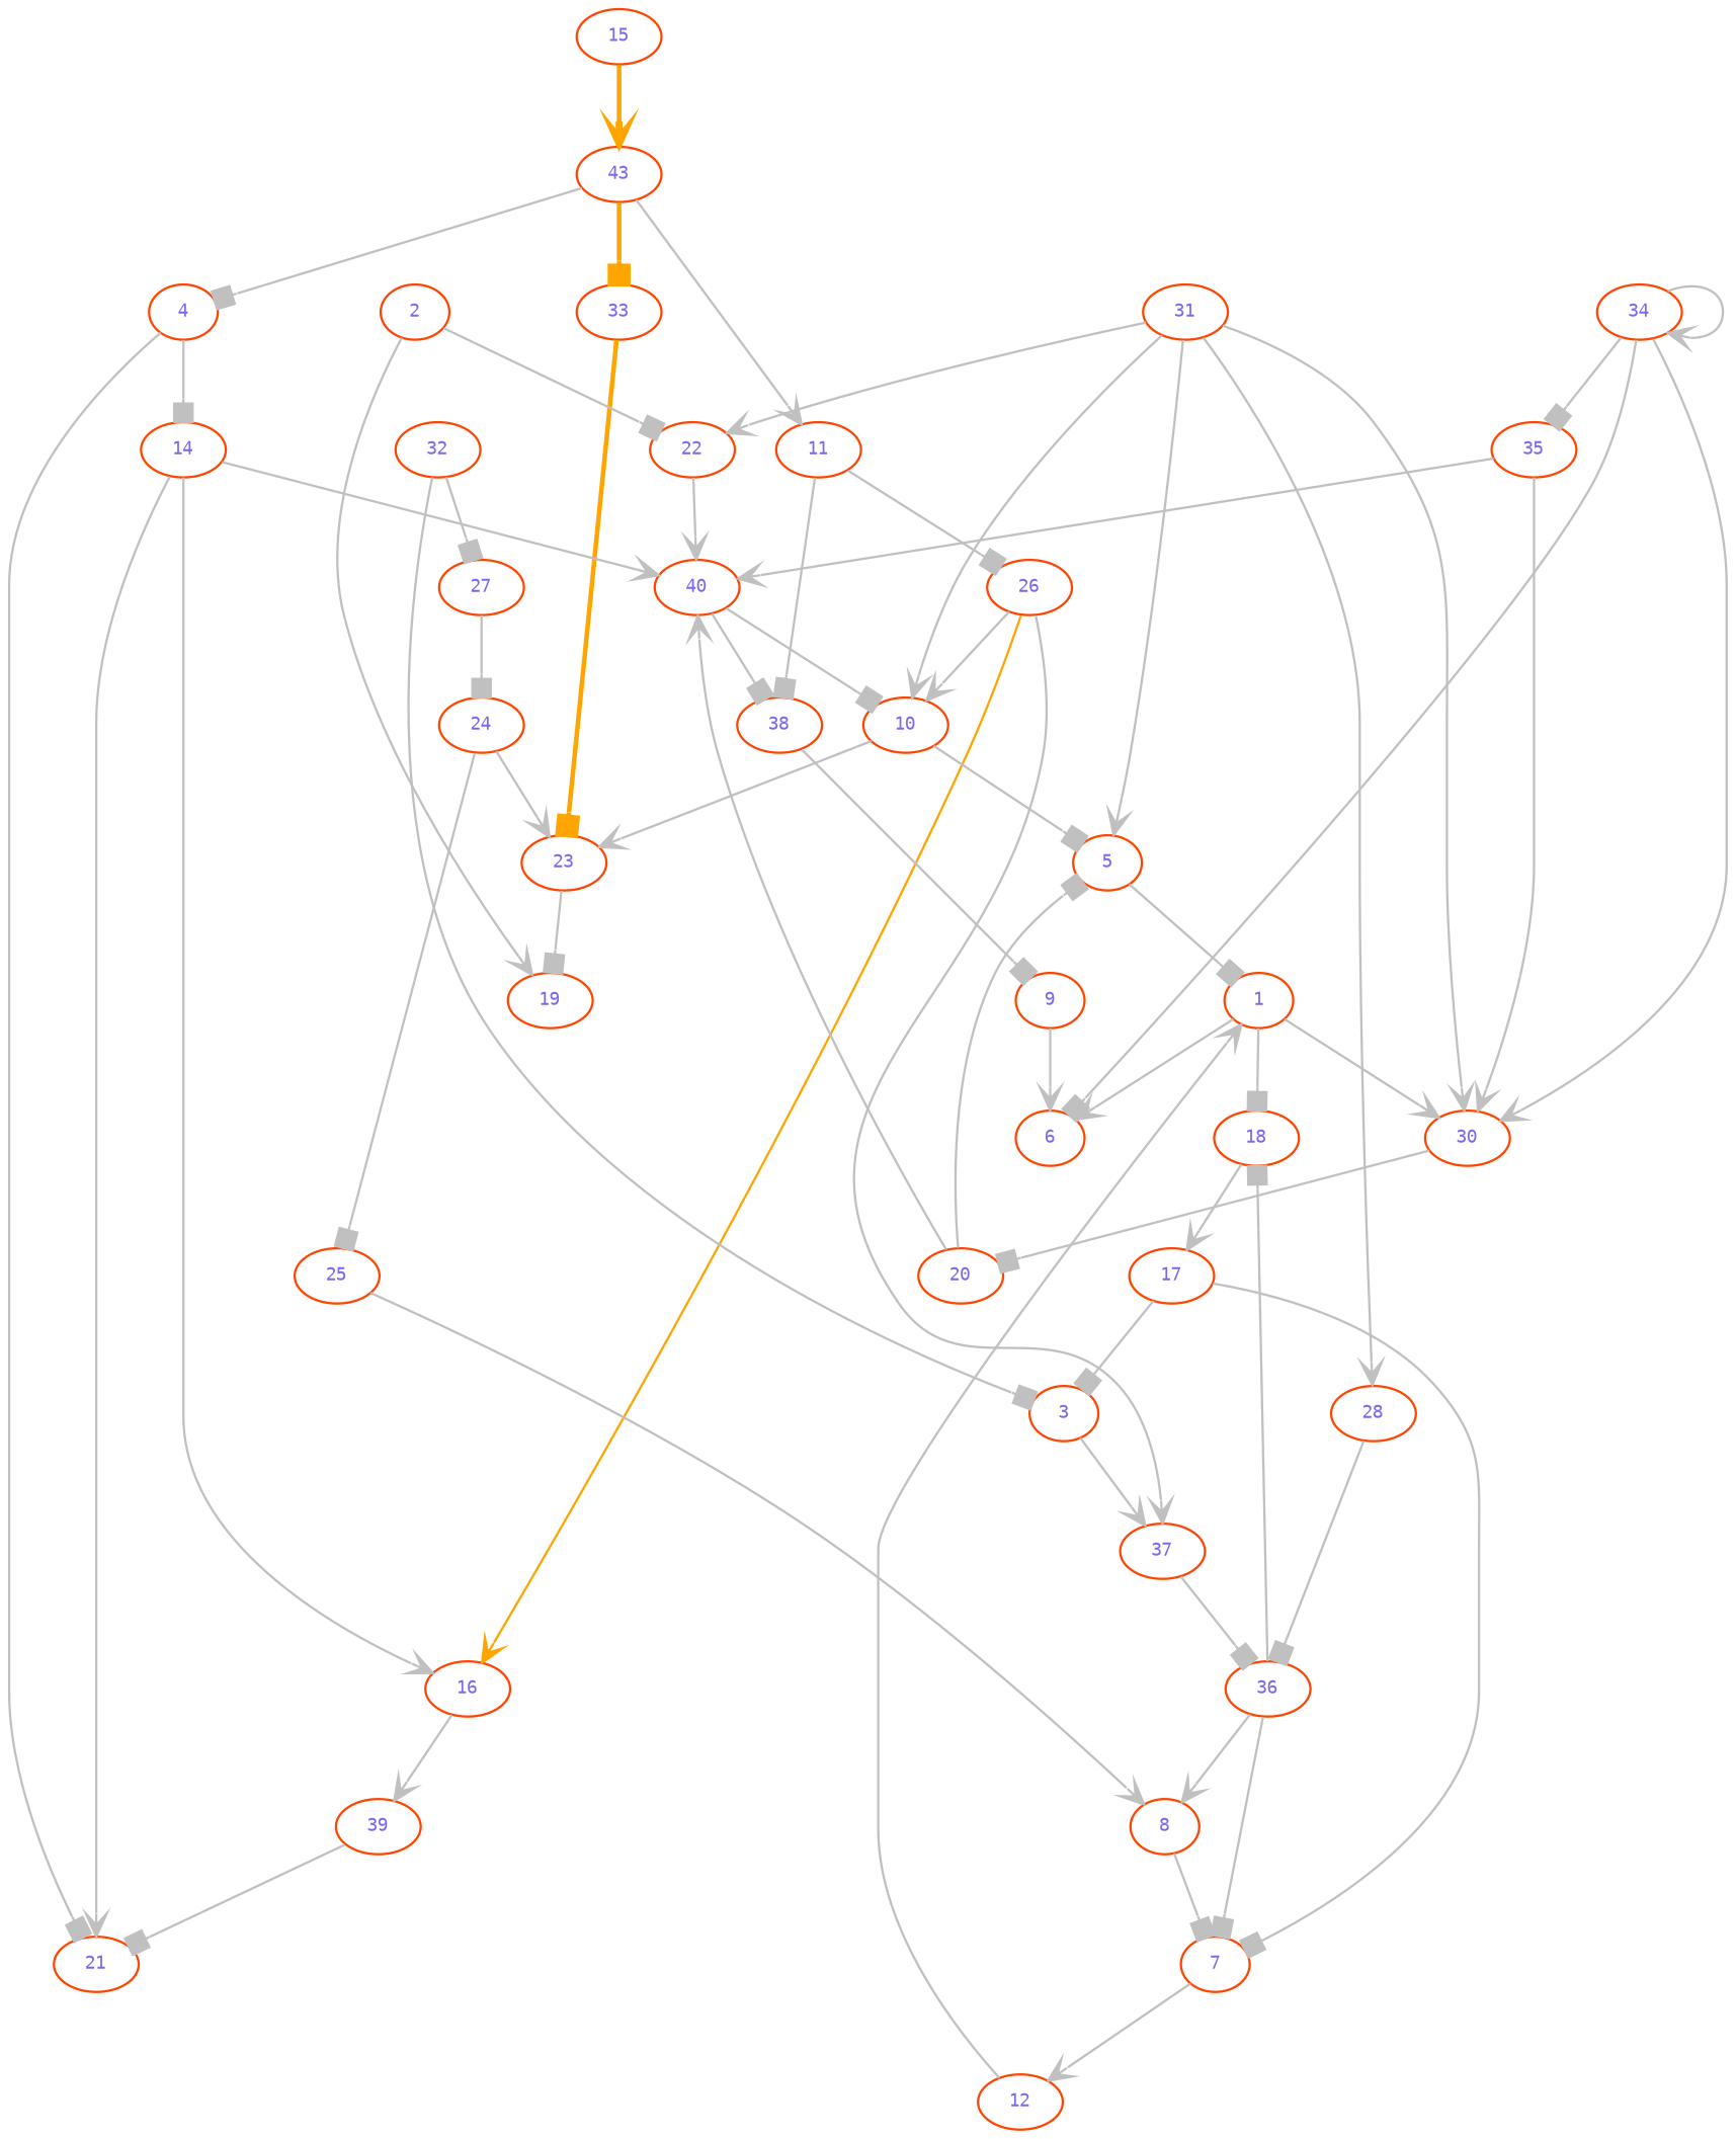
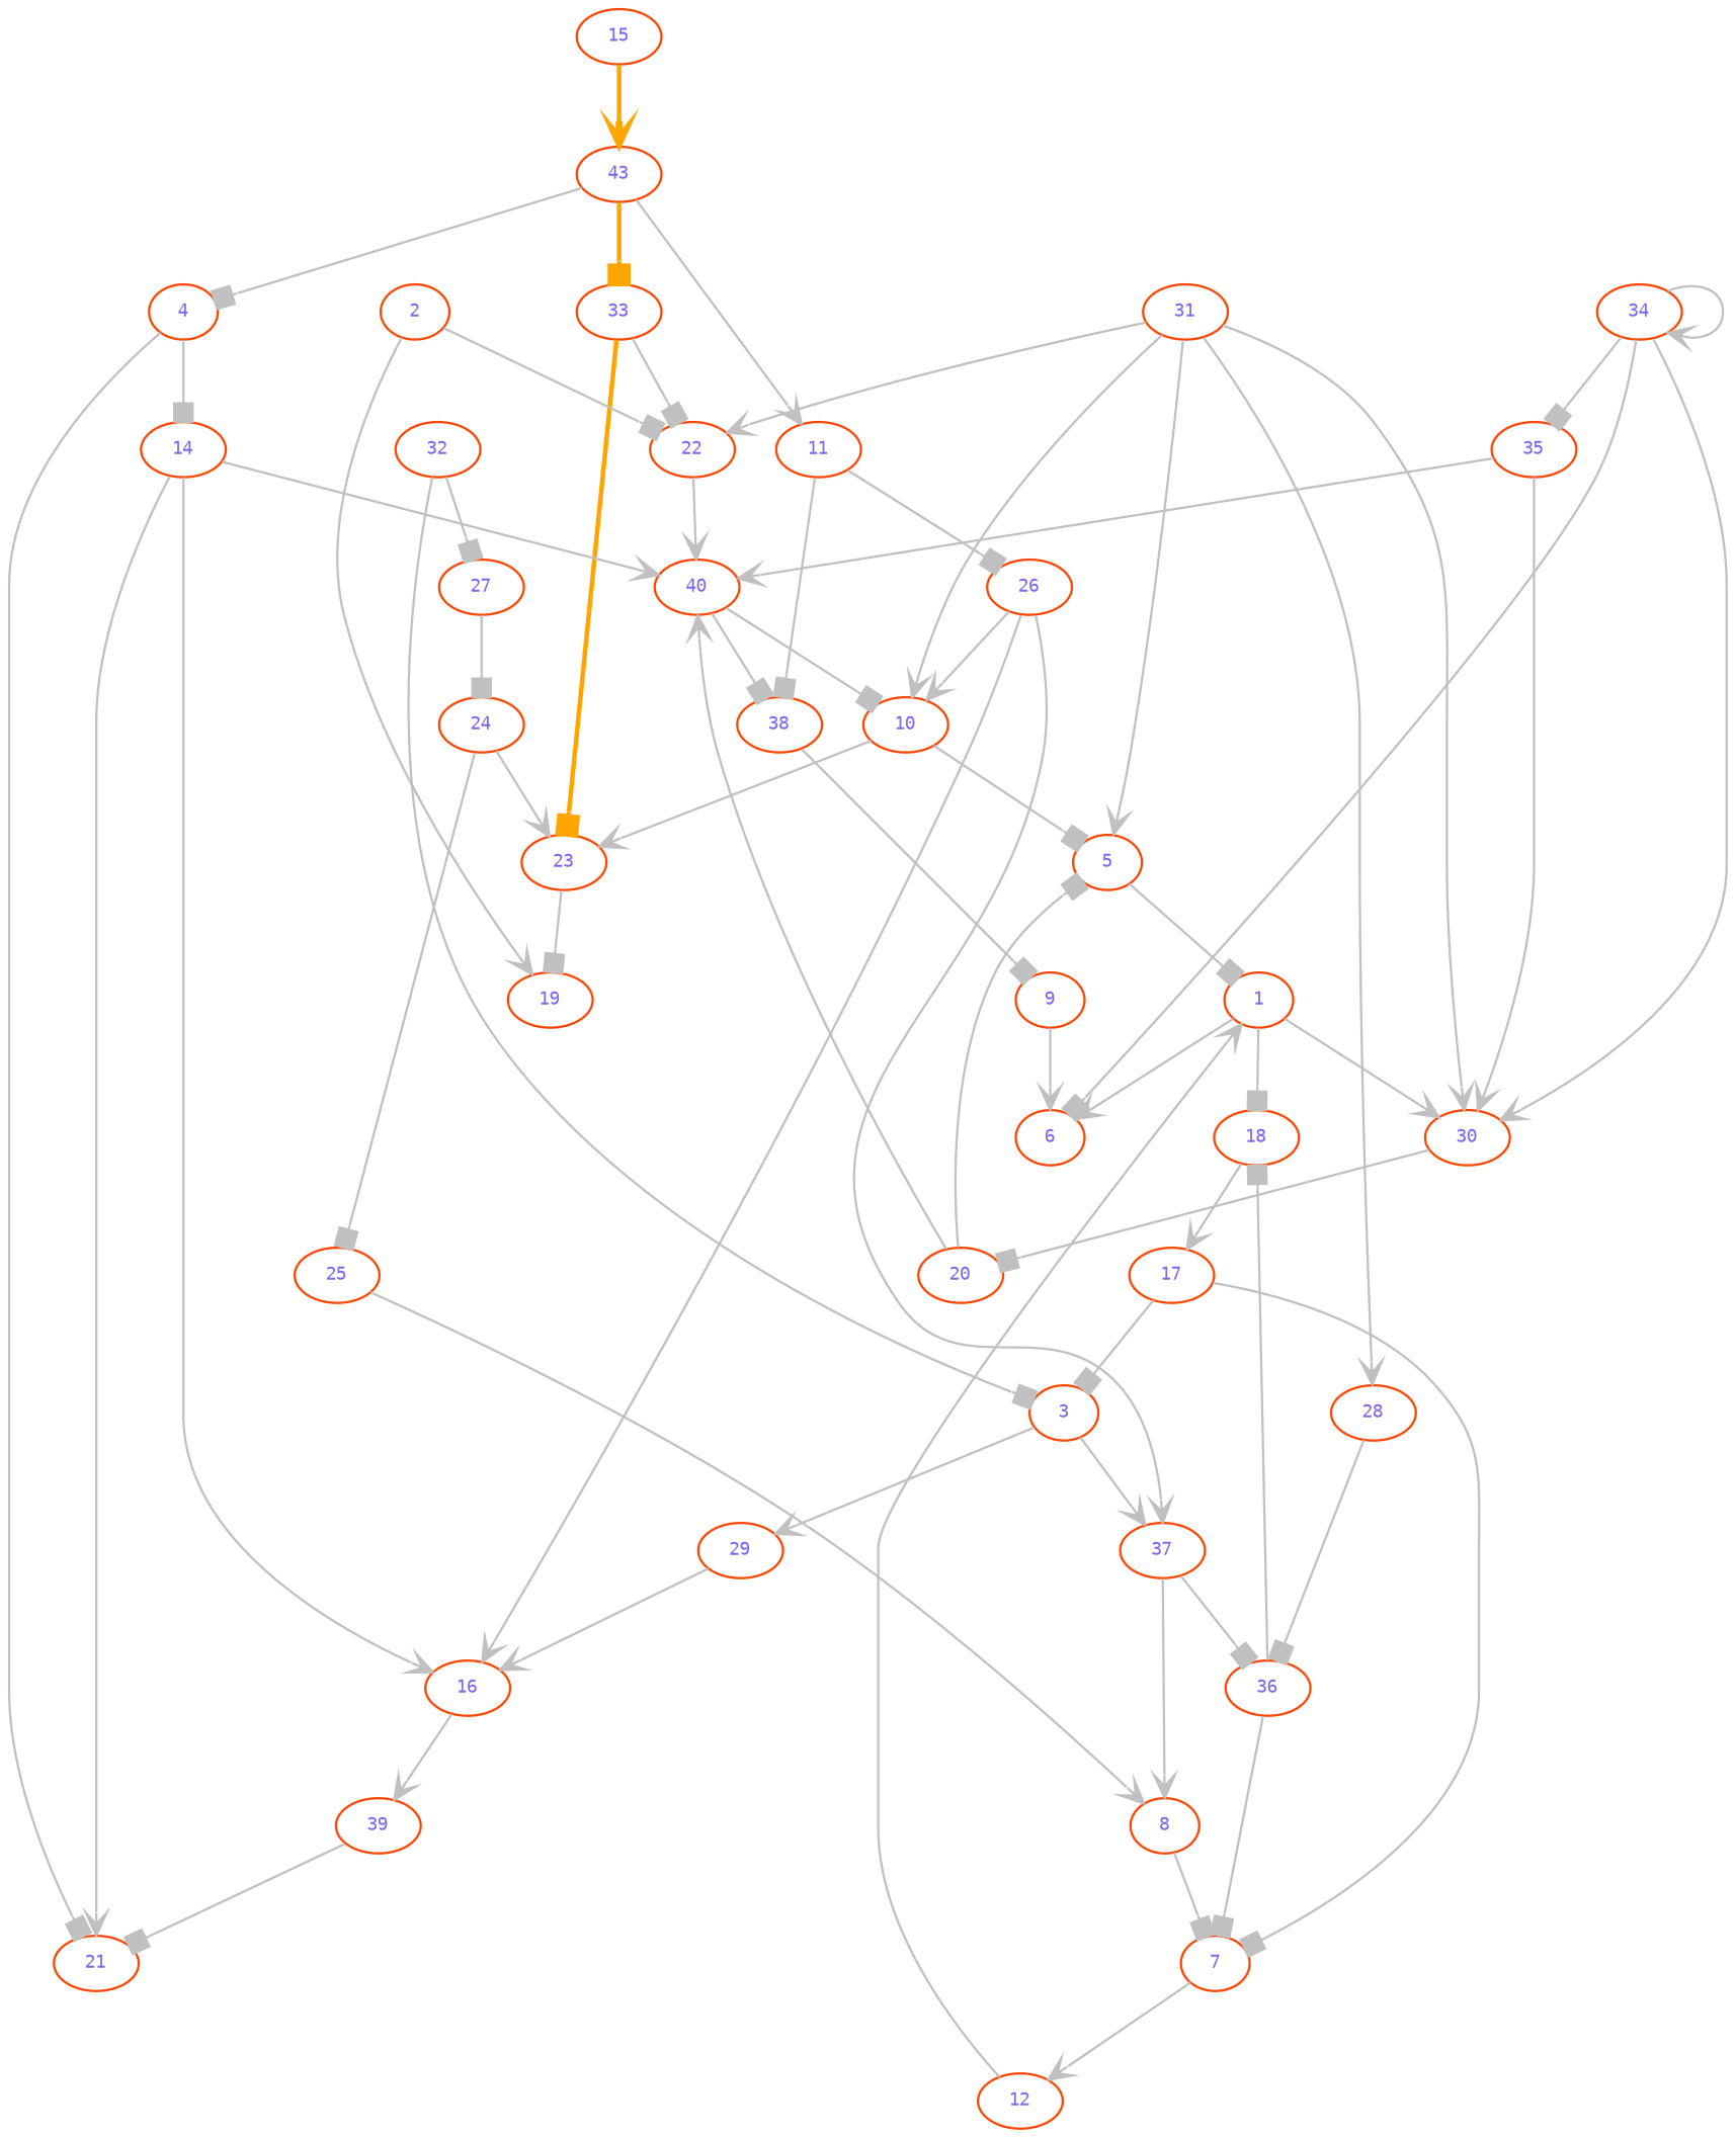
  digraph {
    node [color=orangered fontcolor=mediumslateblue fontname=monospace fontsize=8]
    edge [arrowhead=vee color=gray fontname=monospace fontsize=8]
    15 [height=0.1 width=0.1]
    n2 [height=0.1 label=43 width=0.1]
    33 [height=0.1 width=0.1]
    4 [height=0.1 width=0.1]
    11 [height=0.1 width=0.1]
    23 [height=0.1 width=0.1]
    22 [height=0.1 width=0.1]
    14 [height=0.1 width=0.1]
    21 [height=0.1 width=0.1]
    26 [height=0.1 width=0.1]
    38 [height=0.1 width=0.1]
    19 [height=0.1 width=0.1]
    40 [height=0.1 width=0.1]
    1 [height=0.1 width=0.1]
    6 [height=0.1 width=0.1]
    18 [height=0.1 width=0.1]
    30 [height=0.1 width=0.1]
    17 [height=0.1 width=0.1]
    20 [height=0.1 width=0.1]
    3 [height=0.1 width=0.1]
    7 [height=0.1 width=0.1]
    5 [height=0.1 width=0.1]
    2 [height=0.1 width=0.1]
    10 [height=0.1 width=0.1]
+   29 [height=0.1 width=0.1]
    37 [height=0.1 width=0.1]
    16 [height=0.1 width=0.1]
    8 [height=0.1 width=0.1]
    36 [height=0.1 width=0.1]
    39 [height=0.1 width=0.1]
    12 [height=0.1 width=0.1]
    24 [height=0.1 width=0.1]
    25 [height=0.1 width=0.1]
    9 [height=0.1 width=0.1]
    27 [height=0.1 width=0.1]
    28 [height=0.1 width=0.1]
    31 [height=0.1 width=0.1]
    32 [height=0.1 width=0.1]
    34 [height=0.1 width=0.1]
    35 [height=0.1 width=0.1]
    15 -> n2 [color=orange dir=forward penwidth=2]
    n2 -> 33 [arrowhead=box color=orange dir=forward penwidth=2]
    n2 -> 4 [arrowhead=box]
    n2 -> 11
    33 -> 23 [arrowhead=box color=orange dir=forward penwidth=2]
+   33 -> 22 [arrowhead=box]
    4 -> 14 [arrowhead=box]
    4 -> 21 [arrowhead=box]
    11 -> 26 [arrowhead=box]
    11 -> 38 [arrowhead=box]
    23 -> 19 [arrowhead=box]
    22 -> 40
    14 -> 21
    14 -> 40
    14 -> 16
    26 -> 10
    26 -> 37
-   26 -> 16 [color=orange]
+   26 -> 16
    38 -> 9 [arrowhead=box]
    40 -> 38 [arrowhead=box]
    40 -> 10 [arrowhead=box]
    1 -> 6
    1 -> 18 [arrowhead=box]
    1 -> 30
    18 -> 17
    30 -> 20 [arrowhead=box]
    17 -> 3 [arrowhead=box]
    17 -> 7 [arrowhead=box]
    20 -> 40
    20 -> 5 [arrowhead=box]
+   3 -> 29
    3 -> 37
    7 -> 12
    5 -> 1 [arrowhead=box]
    2 -> 22 [arrowhead=box]
    2 -> 19
    10 -> 23
    10 -> 5 [arrowhead=box]
-   36 -> 8
+   29 -> 16
+   37 -> 8
    37 -> 36 [arrowhead=box]
    16 -> 39
    8 -> 7 [arrowhead=box]
    36 -> 18 [arrowhead=box]
    36 -> 7 [arrowhead=box]
    39 -> 21 [arrowhead=box]
    12 -> 1
    24 -> 23
    24 -> 25 [arrowhead=box]
    25 -> 8
    9 -> 6
    27 -> 24 [arrowhead=box]
    28 -> 36 [arrowhead=box]
    31 -> 22
    31 -> 30
    31 -> 5
    31 -> 10
    31 -> 28
    32 -> 3 [arrowhead=box]
    32 -> 27 [arrowhead=box]
    34 -> 6 [arrowhead=box]
    34 -> 30
    34 -> 34
    34 -> 35 [arrowhead=box]
    35 -> 40
    35 -> 30
  }
